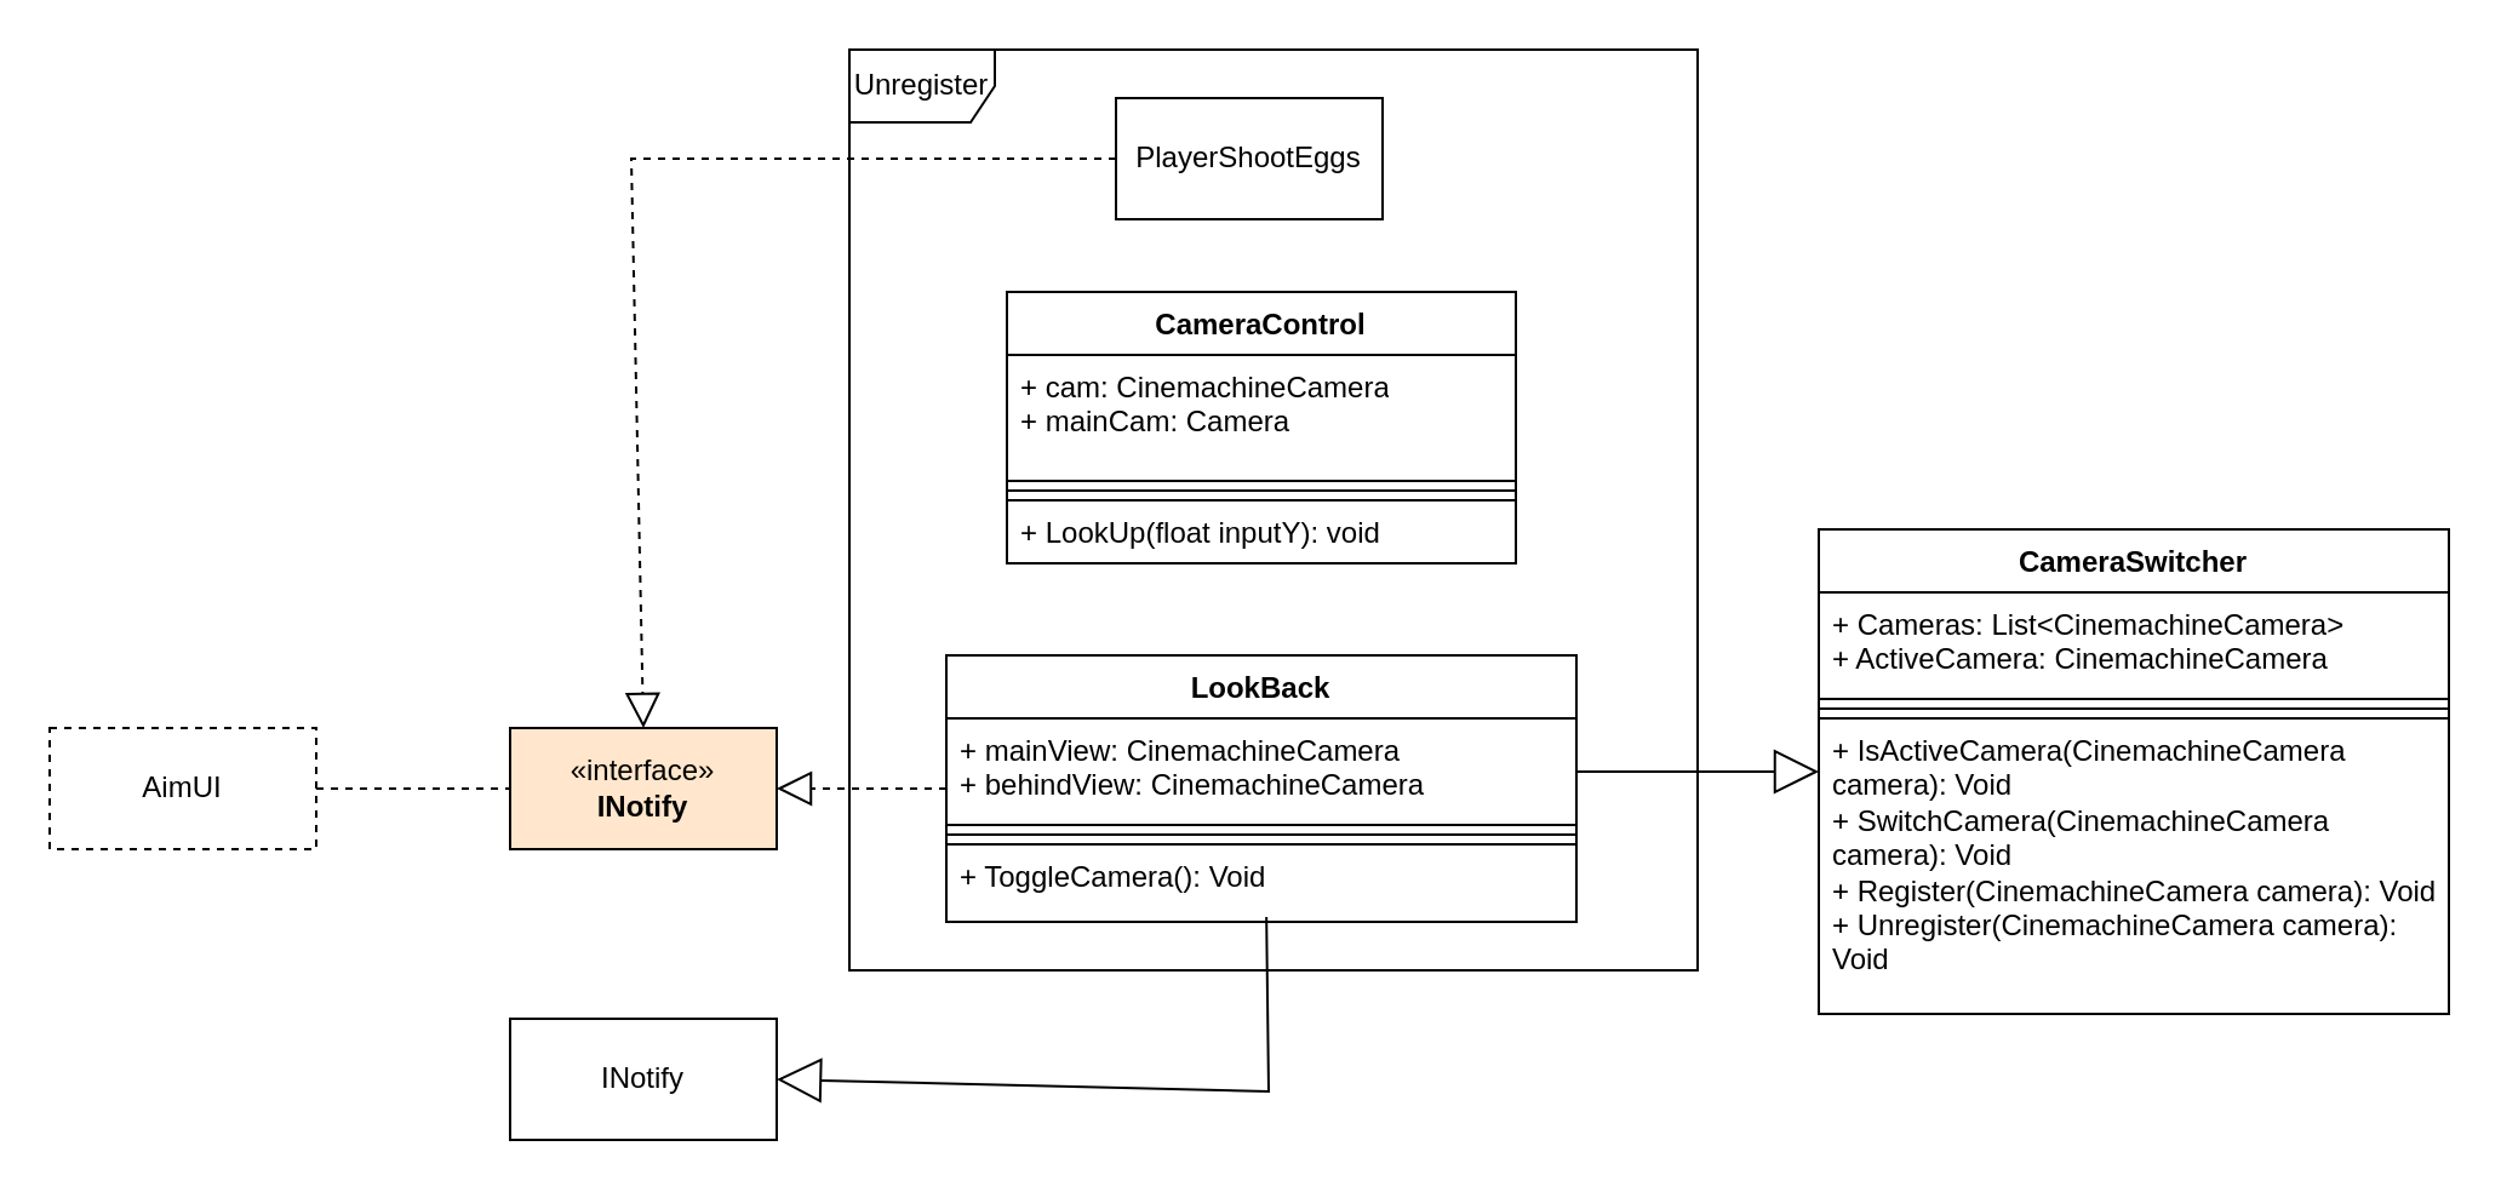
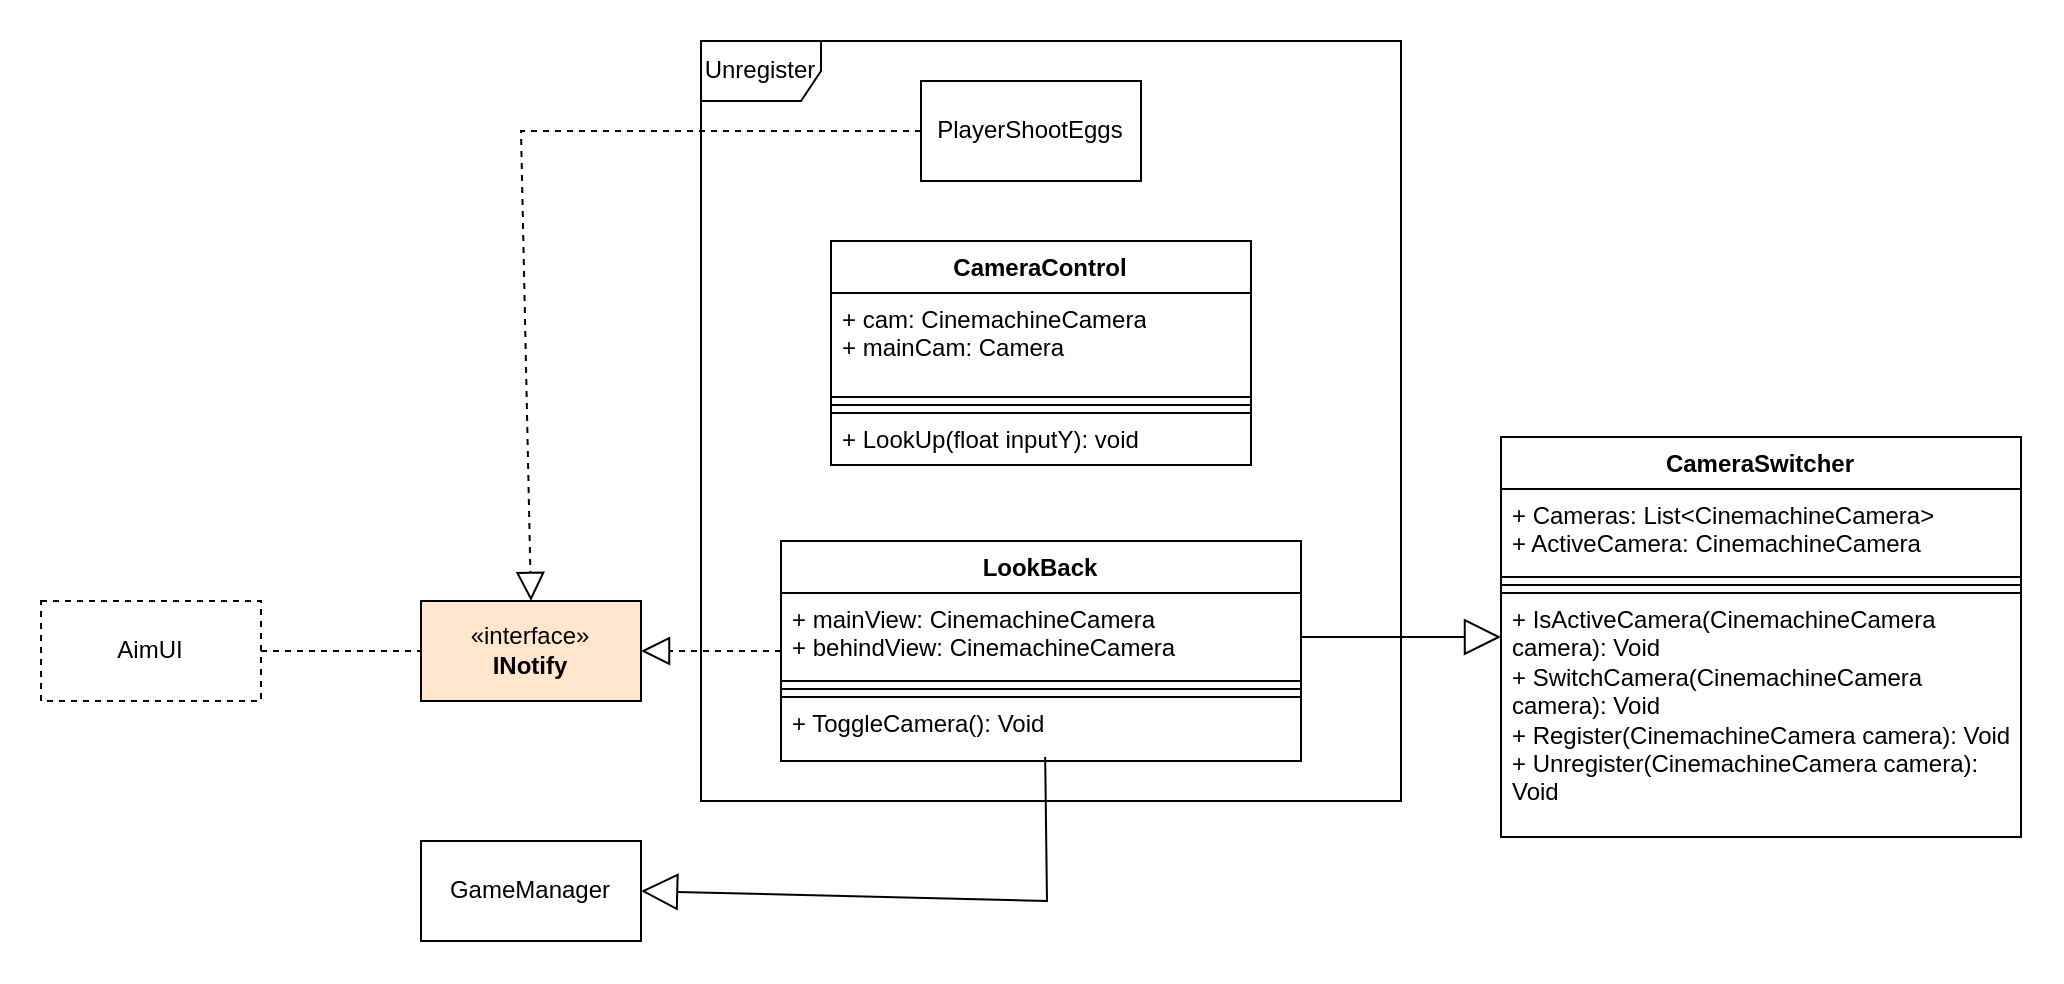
  <mxCell id="0" />
  <mxCell id="1" parent="0" />
  <mxCell id="2" value="CameraSwitcher" style="swimlane;fontStyle=1;align=center;verticalAlign=top;childLayout=stackLayout;horizontal=1;startSize=26;horizontalStack=0;resizeParent=1;resizeParentMax=0;resizeLast=0;collapsible=1;marginBottom=0;whiteSpace=wrap;html=1;" vertex="1" parent="1"><mxGeometry x="750" y="218" width="260" height="200" as="geometry" /></mxCell>
  <mxCell id="3" value="+ Cameras: List&amp;lt;CinemachineCamera&amp;gt;&lt;div&gt;+ ActiveCamera: CinemachineCamera&lt;/div&gt;" style="text;strokeColor=default;fillColor=default;align=left;verticalAlign=top;spacingLeft=4;spacingRight=4;overflow=hidden;rotatable=0;points=[[0,0.5],[1,0.5]];portConstraint=eastwest;whiteSpace=wrap;html=1;" vertex="1" parent="2"><mxGeometry y="26" width="260" height="44" as="geometry" /></mxCell>
  <mxCell id="4" value="" style="line;strokeWidth=1;fillColor=none;align=left;verticalAlign=middle;spacingTop=-1;spacingLeft=3;spacingRight=3;rotatable=0;labelPosition=right;points=[];portConstraint=eastwest;strokeColor=inherit;" vertex="1" parent="2"><mxGeometry y="70" width="260" height="8" as="geometry" /></mxCell>
  <mxCell id="5" value="+ IsActiveCamera(CinemachineCamera camera): Void&lt;div&gt;+ SwitchCamera(CinemachineCamera camera): Void&lt;/div&gt;&lt;div&gt;+ Register(CinemachineCamera camera): Void&lt;/div&gt;&lt;div&gt;+ Unregister(CinemachineCamera camera): Void&lt;/div&gt;" style="text;strokeColor=default;fillColor=default;align=left;verticalAlign=top;spacingLeft=4;spacingRight=4;overflow=hidden;rotatable=0;points=[[0,0.5],[1,0.5]];portConstraint=eastwest;whiteSpace=wrap;html=1;" vertex="1" parent="2"><mxGeometry y="78" width="260" height="122" as="geometry" /></mxCell>
  <mxCell id="6" value="CameraControl" style="swimlane;fontStyle=1;align=center;verticalAlign=top;childLayout=stackLayout;horizontal=1;startSize=26;horizontalStack=0;resizeParent=1;resizeParentMax=0;resizeLast=0;collapsible=1;marginBottom=0;whiteSpace=wrap;html=1;" vertex="1" parent="1"><mxGeometry x="415" y="120" width="210" height="112" as="geometry" /></mxCell>
  <mxCell id="7" value="+ cam: CinemachineCamera&lt;div&gt;+ mainCam: Camera&lt;/div&gt;" style="text;strokeColor=default;fillColor=default;align=left;verticalAlign=top;spacingLeft=4;spacingRight=4;overflow=hidden;rotatable=0;points=[[0,0.5],[1,0.5]];portConstraint=eastwest;whiteSpace=wrap;html=1;" vertex="1" parent="6"><mxGeometry y="26" width="210" height="52" as="geometry" /></mxCell>
  <mxCell id="8" value="" style="line;strokeWidth=1;fillColor=none;align=left;verticalAlign=middle;spacingTop=-1;spacingLeft=3;spacingRight=3;rotatable=0;labelPosition=right;points=[];portConstraint=eastwest;strokeColor=inherit;" vertex="1" parent="6"><mxGeometry y="78" width="210" height="8" as="geometry" /></mxCell>
  <mxCell id="9" value="+ LookUp(float inputY): void" style="text;strokeColor=default;fillColor=default;align=left;verticalAlign=top;spacingLeft=4;spacingRight=4;overflow=hidden;rotatable=0;points=[[0,0.5],[1,0.5]];portConstraint=eastwest;whiteSpace=wrap;html=1;gradientColor=none;" vertex="1" parent="6"><mxGeometry y="86" width="210" height="26" as="geometry" /></mxCell>
  <mxCell id="10" value="LookBack" style="swimlane;fontStyle=1;align=center;verticalAlign=top;childLayout=stackLayout;horizontal=1;startSize=26;horizontalStack=0;resizeParent=1;resizeParentMax=0;resizeLast=0;collapsible=1;marginBottom=0;whiteSpace=wrap;html=1;" vertex="1" parent="1"><mxGeometry x="390" y="270" width="260" height="110" as="geometry" /></mxCell>
  <mxCell id="11" value="+ mainView: CinemachineCamera&lt;div&gt;+ behindView: CinemachineCamera&lt;/div&gt;" style="text;strokeColor=default;fillColor=default;align=left;verticalAlign=top;spacingLeft=4;spacingRight=4;overflow=hidden;rotatable=0;points=[[0,0.5],[1,0.5]];portConstraint=eastwest;whiteSpace=wrap;html=1;" vertex="1" parent="10"><mxGeometry y="26" width="260" height="44" as="geometry" /></mxCell>
  <mxCell id="12" value="" style="line;strokeWidth=1;fillColor=none;align=left;verticalAlign=middle;spacingTop=-1;spacingLeft=3;spacingRight=3;rotatable=0;labelPosition=right;points=[];portConstraint=eastwest;strokeColor=inherit;" vertex="1" parent="10"><mxGeometry y="70" width="260" height="8" as="geometry" /></mxCell>
  <mxCell id="13" value="+ ToggleCamera(): Void" style="text;strokeColor=default;fillColor=default;align=left;verticalAlign=top;spacingLeft=4;spacingRight=4;overflow=hidden;rotatable=0;points=[[0,0.5],[1,0.5]];portConstraint=eastwest;whiteSpace=wrap;html=1;" vertex="1" parent="10"><mxGeometry y="78" width="260" height="32" as="geometry" /></mxCell>
  <mxCell id="14" value="«interface»&lt;br&gt;&lt;b&gt;INotify&lt;/b&gt;" style="html=1;whiteSpace=wrap;fillColor=#ffe6cc;" vertex="1" parent="1"><mxGeometry x="210" y="300" width="110" height="50" as="geometry" /></mxCell>
- <mxCell id="15" value="INotify" style="html=1;whiteSpace=wrap;" vertex="1" parent="1"><mxGeometry x="210" y="420" width="110" height="50" as="geometry" /></mxCell>
+ <mxCell id="15" value="GameManager" style="html=1;whiteSpace=wrap;" vertex="1" parent="1"><mxGeometry x="210" y="420" width="110" height="50" as="geometry" /></mxCell>
  <mxCell id="16" value="" style="endArrow=block;dashed=1;endFill=0;endSize=12;html=1;rounded=0;exitX=0;exitY=0.5;exitDx=0;exitDy=0;entryX=1;entryY=0.5;entryDx=0;entryDy=0;" edge="1" parent="1" source="10" target="14"><mxGeometry width="160" relative="1" as="geometry"><mxPoint x="390" y="360" as="sourcePoint" /><mxPoint x="550" y="360" as="targetPoint" /></mxGeometry></mxCell>
  <mxCell id="17" value="" style="endArrow=block;endSize=16;endFill=0;html=1;rounded=0;exitX=0.508;exitY=0.938;exitDx=0;exitDy=0;exitPerimeter=0;entryX=1;entryY=0.5;entryDx=0;entryDy=0;" edge="1" parent="1" source="13" target="15"><mxGeometry width="160" relative="1" as="geometry"><mxPoint x="390" y="360" as="sourcePoint" /><mxPoint x="550" y="360" as="targetPoint" /><Array as="points"><mxPoint x="523" y="450" /></Array></mxGeometry></mxCell>
  <mxCell id="18" value="" style="endArrow=block;endSize=16;endFill=0;html=1;rounded=0;exitX=1;exitY=0.5;exitDx=0;exitDy=0;entryX=0;entryY=0.5;entryDx=0;entryDy=0;" edge="1" parent="1" source="11" target="2"><mxGeometry width="160" relative="1" as="geometry"><mxPoint x="532" y="388" as="sourcePoint" /><mxPoint x="330" y="455" as="targetPoint" /><Array as="points"><mxPoint x="730" y="318" /></Array></mxGeometry></mxCell>
  <mxCell id="19" value="PlayerShootEggs" style="html=1;whiteSpace=wrap;" vertex="1" parent="1"><mxGeometry x="460" y="40" width="110" height="50" as="geometry" /></mxCell>
  <mxCell id="20" value="AimUI" style="html=1;whiteSpace=wrap;dashed=1;" vertex="1" parent="1"><mxGeometry x="20" y="300" width="110" height="50" as="geometry" /></mxCell>
  <mxCell id="21" value="" style="endArrow=block;dashed=1;endFill=0;endSize=12;html=1;rounded=0;exitX=0;exitY=0.5;exitDx=0;exitDy=0;entryX=0.5;entryY=0;entryDx=0;entryDy=0;" edge="1" parent="1" source="19" target="14"><mxGeometry width="160" relative="1" as="geometry"><mxPoint x="300" y="360" as="sourcePoint" /><mxPoint x="460" y="360" as="targetPoint" /><Array as="points"><mxPoint x="260" y="65" /></Array></mxGeometry></mxCell>
  <mxCell id="22" value="" style="endArrow=none;dashed=1;endFill=0;endSize=12;html=1;rounded=0;exitX=1;exitY=0.5;exitDx=0;exitDy=0;entryX=0;entryY=0.5;entryDx=0;entryDy=0;" edge="1" parent="1" source="20" target="14"><mxGeometry width="160" relative="1" as="geometry"><mxPoint x="300" y="360" as="sourcePoint" /><mxPoint x="460" y="360" as="targetPoint" /></mxGeometry></mxCell>
  <mxCell id="23" value="Unregister" style="shape=umlFrame;whiteSpace=wrap;html=1;pointerEvents=0;" vertex="1" parent="1"><mxGeometry x="350" width="350" height="380" as="geometry" y="20" /></mxCell>
